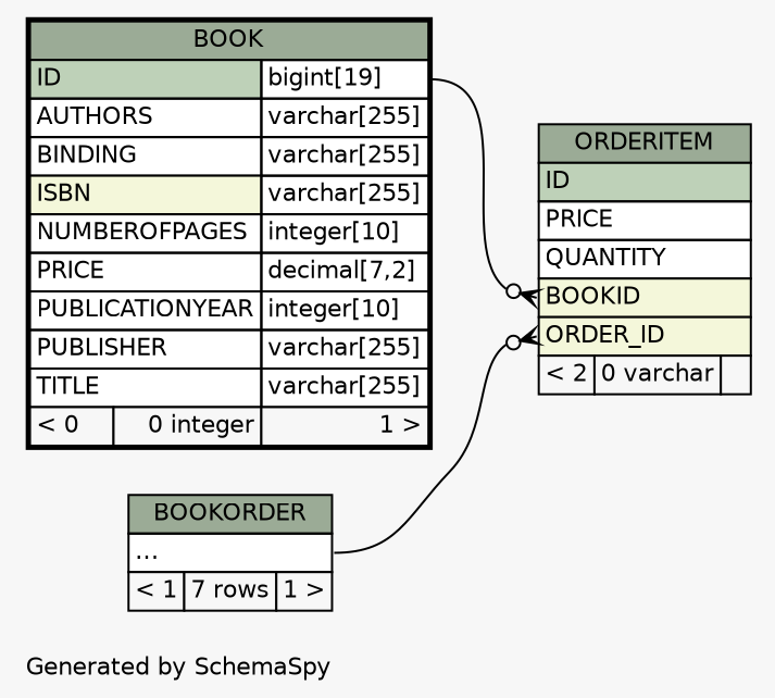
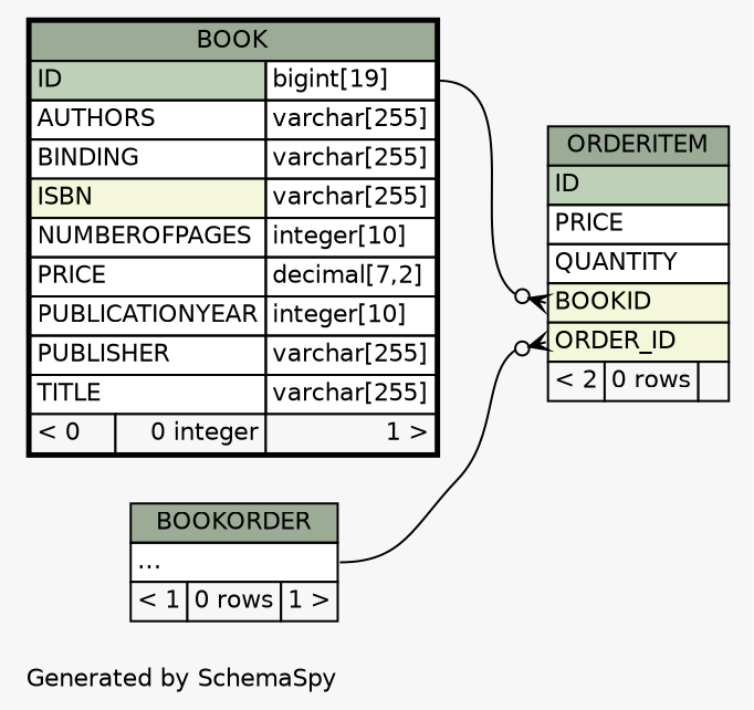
  digraph {
    bgcolor="#f7f7f7"
    fontname=Helvetica
    fontsize=11
    label="\nGenerated by SchemaSpy"
    labeljust=l
    nodesep=0.18
    rankdir=RL
    ranksep=0.46
    node [fontname=Helvetica fontsize=11 shape=plaintext]
    edge [arrowhead=none arrowsize=0.8 arrowtail=crowodot dir=back]
-   n1 [label=<     <TABLE BORDER="0" CELLBORDER="1" CELLSPACING="0" BGCOLOR="#ffffff">       <TR><TD COLSPAN="3" BGCOLOR="#9bab96" ALIGN="CENTER">ORDERITEM</TD></TR>       <TR><TD PORT="ID" COLSPAN="3" BGCOLOR="#bed1b8" ALIGN="LEFT">ID</TD></TR>       <TR><TD PORT="PRICE" COLSPAN="3" ALIGN="LEFT">PRICE</TD></TR>       <TR><TD PORT="QUANTITY" COLSPAN="3" ALIGN="LEFT">QUANTITY</TD></TR>       <TR><TD PORT="BOOKID" COLSPAN="3" BGCOLOR="#f4f7da" ALIGN="LEFT">BOOKID</TD></TR>       <TR><TD PORT="ORDER_ID" COLSPAN="3" BGCOLOR="#f4f7da" ALIGN="LEFT">ORDER_ID</TD></TR>       <TR><TD ALIGN="LEFT" BGCOLOR="#f7f7f7">&lt; 2</TD><TD ALIGN="RIGHT" BGCOLOR="#f7f7f7">0 varchar</TD><TD ALIGN="RIGHT" BGCOLOR="#f7f7f7">  </TD></TR>     </TABLE>>]
+   n1 [label=<     <TABLE BORDER="0" CELLBORDER="1" CELLSPACING="0" BGCOLOR="#ffffff">       <TR><TD COLSPAN="3" BGCOLOR="#9bab96" ALIGN="CENTER">ORDERITEM</TD></TR>       <TR><TD PORT="ID" COLSPAN="3" BGCOLOR="#bed1b8" ALIGN="LEFT">ID</TD></TR>       <TR><TD PORT="PRICE" COLSPAN="3" ALIGN="LEFT">PRICE</TD></TR>       <TR><TD PORT="QUANTITY" COLSPAN="3" ALIGN="LEFT">QUANTITY</TD></TR>       <TR><TD PORT="BOOKID" COLSPAN="3" BGCOLOR="#f4f7da" ALIGN="LEFT">BOOKID</TD></TR>       <TR><TD PORT="ORDER_ID" COLSPAN="3" BGCOLOR="#f4f7da" ALIGN="LEFT">ORDER_ID</TD></TR>       <TR><TD ALIGN="LEFT" BGCOLOR="#f7f7f7">&lt; 2</TD><TD ALIGN="RIGHT" BGCOLOR="#f7f7f7">0 rows</TD><TD ALIGN="RIGHT" BGCOLOR="#f7f7f7">  </TD></TR>     </TABLE>>]
    n2 [label=<     <TABLE BORDER="2" CELLBORDER="1" CELLSPACING="0" BGCOLOR="#ffffff">       <TR><TD COLSPAN="3" BGCOLOR="#9bab96" ALIGN="CENTER">BOOK</TD></TR>       <TR><TD PORT="ID" COLSPAN="2" BGCOLOR="#bed1b8" ALIGN="LEFT">ID</TD><TD PORT="ID.type" ALIGN="LEFT">bigint[19]</TD></TR>       <TR><TD PORT="AUTHORS" COLSPAN="2" ALIGN="LEFT">AUTHORS</TD><TD PORT="AUTHORS.type" ALIGN="LEFT">varchar[255]</TD></TR>       <TR><TD PORT="BINDING" COLSPAN="2" ALIGN="LEFT">BINDING</TD><TD PORT="BINDING.type" ALIGN="LEFT">varchar[255]</TD></TR>       <TR><TD PORT="ISBN" COLSPAN="2" BGCOLOR="#f4f7da" ALIGN="LEFT">ISBN</TD><TD PORT="ISBN.type" ALIGN="LEFT">varchar[255]</TD></TR>       <TR><TD PORT="NUMBEROFPAGES" COLSPAN="2" ALIGN="LEFT">NUMBEROFPAGES</TD><TD PORT="NUMBEROFPAGES.type" ALIGN="LEFT">integer[10]</TD></TR>       <TR><TD PORT="PRICE" COLSPAN="2" ALIGN="LEFT">PRICE</TD><TD PORT="PRICE.type" ALIGN="LEFT">decimal[7,2]</TD></TR>       <TR><TD PORT="PUBLICATIONYEAR" COLSPAN="2" ALIGN="LEFT">PUBLICATIONYEAR</TD><TD PORT="PUBLICATIONYEAR.type" ALIGN="LEFT">integer[10]</TD></TR>       <TR><TD PORT="PUBLISHER" COLSPAN="2" ALIGN="LEFT">PUBLISHER</TD><TD PORT="PUBLISHER.type" ALIGN="LEFT">varchar[255]</TD></TR>       <TR><TD PORT="TITLE" COLSPAN="2" ALIGN="LEFT">TITLE</TD><TD PORT="TITLE.type" ALIGN="LEFT">varchar[255]</TD></TR>       <TR><TD ALIGN="LEFT" BGCOLOR="#f7f7f7">&lt; 0</TD><TD ALIGN="RIGHT" BGCOLOR="#f7f7f7">0 integer</TD><TD ALIGN="RIGHT" BGCOLOR="#f7f7f7">1 &gt;</TD></TR>     </TABLE>>]
-   n3 [label=<     <TABLE BORDER="0" CELLBORDER="1" CELLSPACING="0" BGCOLOR="#ffffff">       <TR><TD COLSPAN="3" BGCOLOR="#9bab96" ALIGN="CENTER">BOOKORDER</TD></TR>       <TR><TD PORT="elipses" COLSPAN="3" ALIGN="LEFT">...</TD></TR>       <TR><TD ALIGN="LEFT" BGCOLOR="#f7f7f7">&lt; 1</TD><TD ALIGN="RIGHT" BGCOLOR="#f7f7f7">7 rows</TD><TD ALIGN="RIGHT" BGCOLOR="#f7f7f7">1 &gt;</TD></TR>     </TABLE>>]
+   n3 [label=<     <TABLE BORDER="0" CELLBORDER="1" CELLSPACING="0" BGCOLOR="#ffffff">       <TR><TD COLSPAN="3" BGCOLOR="#9bab96" ALIGN="CENTER">BOOKORDER</TD></TR>       <TR><TD PORT="elipses" COLSPAN="3" ALIGN="LEFT">...</TD></TR>       <TR><TD ALIGN="LEFT" BGCOLOR="#f7f7f7">&lt; 1</TD><TD ALIGN="RIGHT" BGCOLOR="#f7f7f7">0 rows</TD><TD ALIGN="RIGHT" BGCOLOR="#f7f7f7">1 &gt;</TD></TR>     </TABLE>>]
    n1 -> n2 [headport="ID.type:e" tailport="BOOKID:w"]
    n1 -> n3 [headport="elipses:e" tailport="ORDER_ID:w"]
  }
